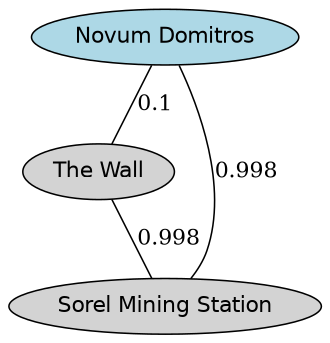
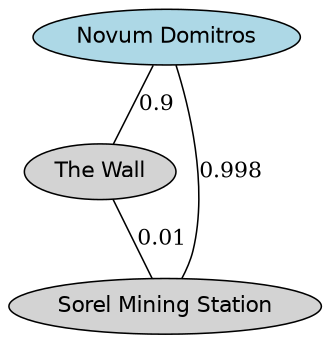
  graph {
    node [fillcolor=lightgray fontname=Helvetica style=filled]
    n1 [fillcolor=lightblue label="Novum Domitros"]
    n2 [label="The Wall"]
    n3 [label="Sorel Mining Station"]
-   n1 -- n2 [label=0.1]
+   n1 -- n2 [label=0.9]
    n1 -- n3 [label=0.998]
-   n2 -- n3 [label=0.998]
+   n2 -- n3 [label=0.01]
  }
